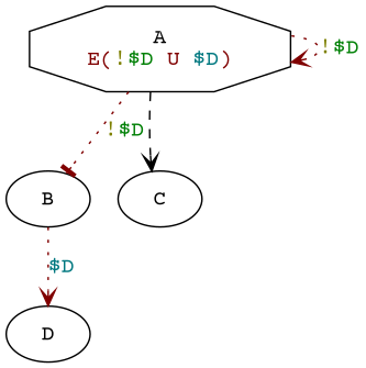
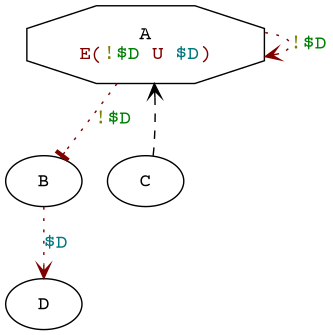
  digraph {
    fontname="Courier Prime"
    node [fontname="Courier Prime"]
    edge [arrowhead=vee color="0.0 1 0.5" fontname="Courier Prime" style=dotted]
    n1 [label=<A<BR/><FONT COLOR="0.0 1 0.5">E(<FONT COLOR="0.17 1 0.5">!<FONT COLOR="0.34 1 0.5">$D</FONT></FONT> U <FONT COLOR="0.51 1 0.5">$D</FONT>)</FONT>> shape=octagon]
    n2 [label=<B>]
    n3 [label=<C>]
    n4 [label=<D>]
    n1 -> n1 [label=<<FONT COLOR="0.17 1 0.5">!<FONT COLOR="0.34 1 0.5">$D</FONT></FONT>>]
    n1 -> n2 [arrowhead=tee label=<<FONT COLOR="0.17 1 0.5">!<FONT COLOR="0.34 1 0.5">$D</FONT></FONT>>]
-   n1 -> n3 [style=dashed color=""]
+   n3 -> n1 [style=dashed color=""]
    n2 -> n4 [label=<<FONT COLOR="0.51 1 0.5">$D</FONT>>]
  }
